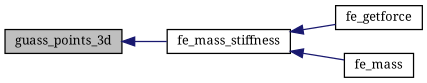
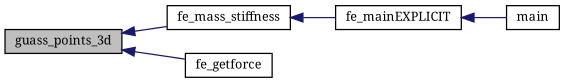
  digraph {
    fontname="Noto Serif"
    rankdir=LR
    node [color=black fillcolor=white fontname="Noto Serif" fontsize=10 shape=record style=filled]
    edge [color=midnightblue dir=back fontname="Noto Serif" fontsize=10 labelfontname=Helvetica labelfontsize=10 style=solid]
    n1 [fillcolor=grey75 fontcolor=black height=0.2 label=guass_points_3d width=0.4]
    n2 [height=0.2 label=fe_mass_stiffness width=0.4]
    n3 [height=0.2 label=fe_getforce width=0.4]
-   n4 [height=0.2 label=fe_mass width=0.4]
+   n4 [height=0.2 label=fe_mainEXPLICIT width=0.4]
+   n5 [height=0.2 label=main width=0.4]
    n1 -> n2
-   n2 -> n3
+   n1 -> n3
    n2 -> n4
+   n4 -> n5
  }
